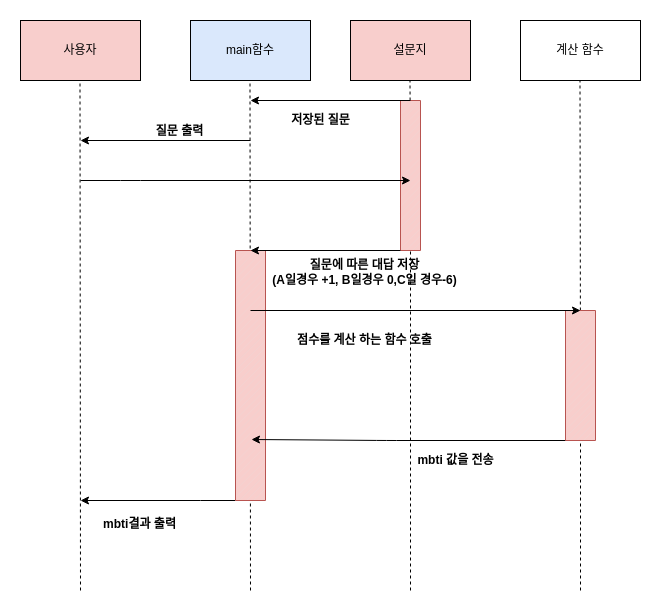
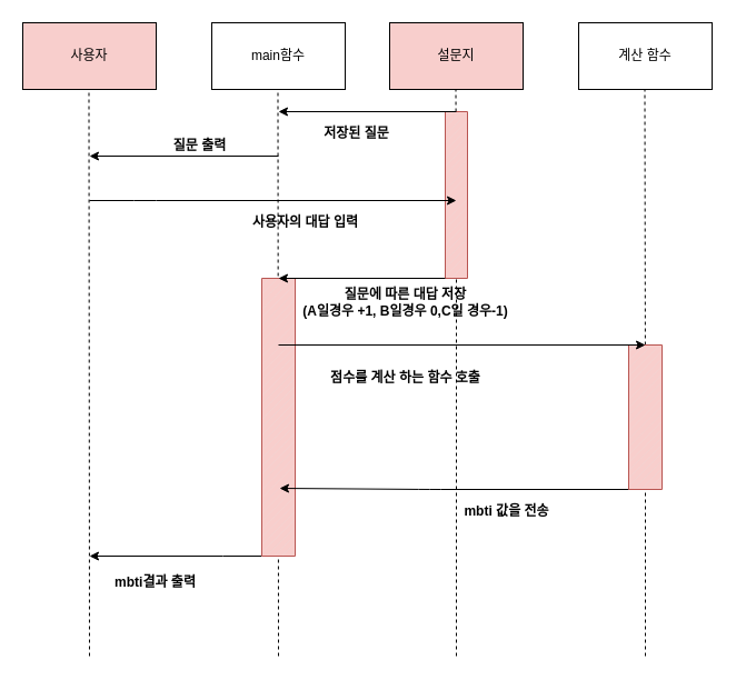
  <mxCell id="0" />
  <mxCell id="1" parent="0" />
  <mxCell id="2" value="" style="rounded=0;whiteSpace=wrap;html=1;" parent="1" vertex="1"><mxGeometry x="20" y="20" width="120" height="60" as="geometry" /></mxCell>
  <mxCell id="3" value="" style="rounded=0;whiteSpace=wrap;html=1;" parent="1" vertex="1"><mxGeometry x="190" y="20" width="120" height="60" as="geometry" /></mxCell>
  <mxCell id="4" value="설문지" style="rounded=0;whiteSpace=wrap;html=1;fillColor=#f8cecc;" parent="1" vertex="1"><mxGeometry x="350" y="20" width="120" height="60" as="geometry" /></mxCell>
  <mxCell id="5" value="" style="rounded=0;whiteSpace=wrap;html=1;" parent="1" vertex="1"><mxGeometry x="520" y="20" width="120" height="60" as="geometry" /></mxCell>
  <mxCell id="6" value="" style="endArrow=none;dashed=1;html=1;" parent="1" source="13" edge="1"><mxGeometry width="50" height="50" relative="1" as="geometry"><mxPoint x="410" y="620" as="sourcePoint" /><mxPoint x="409.5" y="80" as="targetPoint" /></mxGeometry></mxCell>
  <mxCell id="7" value="사용자" style="rounded=0;whiteSpace=wrap;html=1;fillColor=#f8cecc;" parent="1" vertex="1"><mxGeometry x="20" y="20" width="120" height="60" as="geometry" /></mxCell>
  <mxCell id="8" value="" style="endArrow=none;dashed=1;html=1;" parent="1" edge="1"><mxGeometry width="50" height="50" relative="1" as="geometry"><mxPoint x="80" y="590" as="sourcePoint" /><mxPoint x="79.5" y="80" as="targetPoint" /></mxGeometry></mxCell>
- <mxCell id="9" value="main함수" style="rounded=0;whiteSpace=wrap;html=1;fillColor=#dae8fc;" parent="1" vertex="1"><mxGeometry x="190" y="20" width="120" height="60" as="geometry" /></mxCell>
+ <mxCell id="9" value="main함수" style="rounded=0;whiteSpace=wrap;html=1;" parent="1" vertex="1"><mxGeometry x="190" y="20" width="120" height="60" as="geometry" /></mxCell>
  <mxCell id="10" value="" style="endArrow=none;dashed=1;html=1;" parent="1" edge="1"><mxGeometry width="50" height="50" relative="1" as="geometry"><mxPoint x="250" y="590" as="sourcePoint" /><mxPoint x="249.5" y="80" as="targetPoint" /></mxGeometry></mxCell>
  <mxCell id="11" value="계산 함수" style="rounded=0;whiteSpace=wrap;html=1;" parent="1" vertex="1"><mxGeometry x="520" y="20" width="120" height="60" as="geometry" /></mxCell>
  <mxCell id="12" value="" style="endArrow=none;dashed=1;html=1;" parent="1" source="29" edge="1"><mxGeometry width="50" height="50" relative="1" as="geometry"><mxPoint x="580" y="590" as="sourcePoint" /><mxPoint x="579.5" y="80" as="targetPoint" /></mxGeometry></mxCell>
  <mxCell id="13" value="" style="verticalLabelPosition=bottom;verticalAlign=top;html=1;shape=mxgraph.basic.patternFillRect;fillStyle=diag;step=5;fillStrokeWidth=0.2;fillStrokeColor=#dddddd;fillColor=#f8cecc;strokeColor=#b85450;" parent="1" vertex="1"><mxGeometry x="400" y="100" width="20" height="150" as="geometry" /></mxCell>
  <mxCell id="14" value="" style="endArrow=none;dashed=1;html=1;" parent="1" target="13" edge="1"><mxGeometry width="50" height="50" relative="1" as="geometry"><mxPoint x="410" y="590" as="sourcePoint" /><mxPoint x="409.5" y="80" as="targetPoint" /></mxGeometry></mxCell>
  <mxCell id="15" value="" style="endArrow=classic;html=1;" parent="1" edge="1"><mxGeometry width="50" height="50" relative="1" as="geometry"><mxPoint x="250" y="140" as="sourcePoint" /><mxPoint x="80" y="140" as="targetPoint" /></mxGeometry></mxCell>
  <mxCell id="16" value="&lt;b&gt;저장된 질문&lt;/b&gt;" style="text;html=1;align=center;verticalAlign=middle;resizable=0;points=[];autosize=1;" parent="1" vertex="1"><mxGeometry x="280" y="110" width="80" height="20" as="geometry" /></mxCell>
  <mxCell id="17" value="&lt;b&gt;질문 출력&lt;/b&gt;" style="text;html=1;align=center;verticalAlign=middle;resizable=0;points=[];autosize=1;" parent="1" vertex="1"><mxGeometry x="144" y="121" width="70" height="20" as="geometry" /></mxCell>
+ <mxCell id="18" value="&lt;b&gt;사용자의 대답 입력&lt;/b&gt;" style="text;html=1;align=center;verticalAlign=middle;resizable=0;points=[];autosize=1;" parent="1" vertex="1"><mxGeometry x="214" y="190" width="120" height="20" as="geometry" /></mxCell>
  <mxCell id="19" value="" style="endArrow=classic;html=1;" parent="1" edge="1"><mxGeometry width="50" height="50" relative="1" as="geometry"><mxPoint x="80" y="180" as="sourcePoint" /><mxPoint x="410" y="180" as="targetPoint" /><Array as="points"><mxPoint x="130" y="180" /></Array></mxGeometry></mxCell>
  <mxCell id="20" value="" style="endArrow=classic;html=1;" parent="1" edge="1"><mxGeometry width="50" height="50" relative="1" as="geometry"><mxPoint x="410" y="100" as="sourcePoint" /><mxPoint x="250" y="100" as="targetPoint" /></mxGeometry></mxCell>
  <mxCell id="21" style="edgeStyle=orthogonalEdgeStyle;rounded=0;orthogonalLoop=1;jettySize=auto;html=1;exitX=0;exitY=1;exitDx=0;exitDy=0;exitPerimeter=0;" parent="1" source="22" edge="1"><mxGeometry relative="1" as="geometry"><mxPoint x="80" y="500" as="targetPoint" /><Array as="points"><mxPoint x="200" y="500" /><mxPoint x="200" y="500" /></Array></mxGeometry></mxCell>
  <mxCell id="22" value="" style="verticalLabelPosition=bottom;verticalAlign=top;html=1;shape=mxgraph.basic.patternFillRect;fillStyle=diag;step=5;fillStrokeWidth=0.2;fillStrokeColor=#dddddd;fillColor=#f8cecc;strokeColor=#b85450;" parent="1" vertex="1"><mxGeometry x="235" y="250" width="30" height="250" as="geometry" /></mxCell>
- <mxCell id="23" value="&lt;b&gt;질문에 따른 대답 저장&lt;br&gt;(A일경우 +1, B일경우 0,C일 경우-6)&lt;/b&gt;" style="text;html=1;align=center;verticalAlign=middle;resizable=0;points=[];autosize=1;" parent="1" vertex="1"><mxGeometry x="259" y="257" width="210" height="30" as="geometry" /></mxCell>
+ <mxCell id="23" value="&lt;b&gt;질문에 따른 대답 저장&lt;br&gt;(A일경우 +1, B일경우 0,C일 경우-1)&lt;/b&gt;" style="text;html=1;align=center;verticalAlign=middle;resizable=0;points=[];autosize=1;" parent="1" vertex="1"><mxGeometry x="259" y="257" width="210" height="30" as="geometry" /></mxCell>
  <mxCell id="24" style="edgeStyle=orthogonalEdgeStyle;rounded=0;orthogonalLoop=1;jettySize=auto;html=1;exitX=0;exitY=1;exitDx=0;exitDy=0;exitPerimeter=0;" parent="1" source="13" edge="1"><mxGeometry relative="1" as="geometry"><mxPoint x="250" y="250" as="targetPoint" /><Array as="points"><mxPoint x="250" y="250" /></Array></mxGeometry></mxCell>
  <mxCell id="25" value="&lt;b&gt;점수를 계산 하는 함수 호출&lt;/b&gt;" style="text;html=1;align=center;verticalAlign=middle;resizable=0;points=[];autosize=1;" parent="1" vertex="1"><mxGeometry x="284" y="330" width="160" height="20" as="geometry" /></mxCell>
  <mxCell id="26" value="" style="endArrow=classic;html=1;entryX=0.533;entryY=0.756;entryDx=0;entryDy=0;entryPerimeter=0;" parent="1" target="22" edge="1"><mxGeometry width="50" height="50" relative="1" as="geometry"><mxPoint x="576" y="440" as="sourcePoint" /><mxPoint x="267" y="440" as="targetPoint" /><Array as="points"><mxPoint x="386" y="440" /></Array></mxGeometry></mxCell>
  <mxCell id="27" value="&lt;b&gt;mbti 값을 전송&lt;/b&gt;" style="text;html=1;align=center;verticalAlign=middle;resizable=0;points=[];autosize=1;" parent="1" vertex="1"><mxGeometry x="405" y="450" width="100" height="20" as="geometry" /></mxCell>
  <mxCell id="28" value="&lt;b&gt;mbti결과 출력&lt;/b&gt;" style="text;html=1;align=center;verticalAlign=middle;resizable=0;points=[];autosize=1;" parent="1" vertex="1"><mxGeometry x="94" y="514" width="90" height="20" as="geometry" /></mxCell>
  <mxCell id="29" value="" style="verticalLabelPosition=bottom;verticalAlign=top;html=1;shape=mxgraph.basic.patternFillRect;fillStyle=diag;step=5;fillStrokeWidth=0.2;fillStrokeColor=#dddddd;fillColor=#f8cecc;strokeColor=#b85450;" parent="1" vertex="1"><mxGeometry x="565" y="310" width="30" height="130" as="geometry" /></mxCell>
  <mxCell id="30" value="" style="endArrow=none;dashed=1;html=1;" parent="1" target="29" edge="1"><mxGeometry width="50" height="50" relative="1" as="geometry"><mxPoint x="580" y="590" as="sourcePoint" /><mxPoint x="579.5" y="80" as="targetPoint" /></mxGeometry></mxCell>
  <mxCell id="31" value="" style="endArrow=classic;html=1;" parent="1" edge="1"><mxGeometry width="50" height="50" relative="1" as="geometry"><mxPoint x="250" y="310" as="sourcePoint" /><mxPoint x="580" y="310" as="targetPoint" /></mxGeometry></mxCell>
